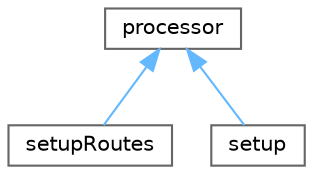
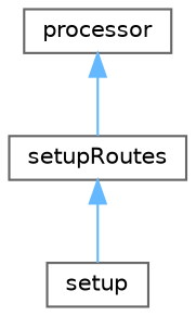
  digraph {
    rankdir=TB
    node [color=grey40 fillcolor=white fontname=Helvetica fontsize=10 shape=box style=filled]
    edge [color=steelblue1 dir=back fontname=Helvetica fontsize=10 labelfontname=Helvetica labelfontsize=10 style=solid]
    n1 [height=0.2 label=processor width=0.4]
    n2 [height=0.2 label=setupRoutes width=0.4]
    n3 [height=0.2 label=setup width=0.4]
    n1 -> n2
-   n1 -> n3
+   n2 -> n3
  }
